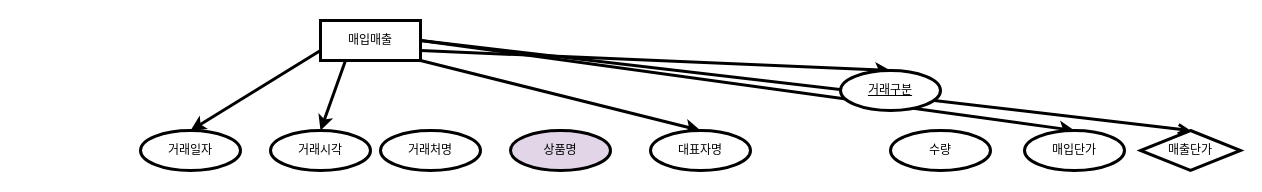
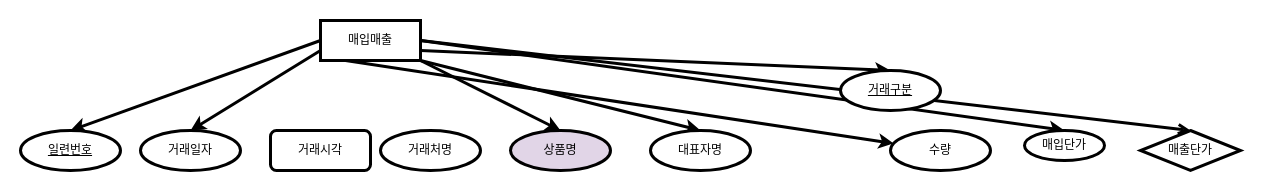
  <mxCell id="0" />
  <mxCell id="1" parent="0" />
+ <mxCell id="2" style="rounded=0;orthogonalLoop=1;jettySize=auto;html=1;exitX=0;exitY=0.5;exitDx=0;exitDy=0;entryX=0.5;entryY=0;entryDx=0;entryDy=0;strokeWidth=3;" edge="1" parent="1" source="10" target="11"><mxGeometry relative="1" as="geometry" /></mxCell>
  <mxCell id="3" style="rounded=0;orthogonalLoop=1;jettySize=auto;html=1;exitX=0;exitY=0.75;exitDx=0;exitDy=0;entryX=0.5;entryY=0;entryDx=0;entryDy=0;strokeWidth=3;" edge="1" parent="1" source="10" target="12"><mxGeometry relative="1" as="geometry" /></mxCell>
- <mxCell id="4" style="rounded=0;orthogonalLoop=1;jettySize=auto;html=1;exitX=0.25;exitY=1;exitDx=0;exitDy=0;entryX=0.5;entryY=0;entryDx=0;entryDy=0;strokeWidth=3;" edge="1" parent="1" source="10" target="14"><mxGeometry relative="1" as="geometry" /></mxCell>
+ <mxCell id="4" style="rounded=0;orthogonalLoop=1;jettySize=auto;html=1;exitX=0.25;exitY=1;exitDx=0;exitDy=0;strokeWidth=3;" edge="1" parent="1" source="10" target="18"><mxGeometry relative="1" as="geometry" /></mxCell>
+ <mxCell id="5" style="rounded=0;orthogonalLoop=1;jettySize=auto;html=1;exitX=1;exitY=1;exitDx=0;exitDy=0;entryX=0.5;entryY=0;entryDx=0;entryDy=0;strokeWidth=3;" edge="1" parent="1" source="10" target="15"><mxGeometry relative="1" as="geometry" /></mxCell>
  <mxCell id="6" style="rounded=0;orthogonalLoop=1;jettySize=auto;html=1;exitX=1;exitY=1;exitDx=0;exitDy=0;entryX=0.5;entryY=0;entryDx=0;entryDy=0;strokeWidth=3;" edge="1" parent="1" source="10" target="17"><mxGeometry relative="1" as="geometry" /></mxCell>
  <mxCell id="7" style="rounded=0;orthogonalLoop=1;jettySize=auto;html=1;exitX=1;exitY=0.75;exitDx=0;exitDy=0;entryX=0.5;entryY=0;entryDx=0;entryDy=0;strokeWidth=3;" edge="1" parent="1" source="10" target="13"><mxGeometry relative="1" as="geometry" /></mxCell>
  <mxCell id="8" style="rounded=0;orthogonalLoop=1;jettySize=auto;html=1;exitX=1;exitY=0.5;exitDx=0;exitDy=0;entryX=0.5;entryY=0;entryDx=0;entryDy=0;strokeWidth=3;" edge="1" parent="1" source="10" target="19"><mxGeometry relative="1" as="geometry" /></mxCell>
  <mxCell id="9" style="rounded=0;orthogonalLoop=1;jettySize=auto;html=1;exitX=1;exitY=0.5;exitDx=0;exitDy=0;entryX=0.5;entryY=0;entryDx=0;entryDy=0;strokeWidth=3;endArrow=open;" edge="1" parent="1" source="10" target="20"><mxGeometry relative="1" as="geometry" /></mxCell>
  <mxCell id="10" value="매입매출" style="whiteSpace=wrap;html=1;align=center;strokeWidth=3;" vertex="1" parent="1"><mxGeometry x="320" y="20" width="100" height="40" as="geometry" /></mxCell>
+ <mxCell id="11" value="일련번호&lt;br&gt;" style="ellipse;whiteSpace=wrap;html=1;align=center;fontStyle=4;strokeWidth=3;" vertex="1" parent="1"><mxGeometry x="20" y="130" width="100" height="40" as="geometry" /></mxCell>
  <mxCell id="12" value="거래일자&lt;br&gt;" style="ellipse;whiteSpace=wrap;html=1;align=center;strokeWidth=3;" vertex="1" parent="1"><mxGeometry x="140" y="130" width="100" height="40" as="geometry" /></mxCell>
  <mxCell id="13" value="거래구분" style="ellipse;whiteSpace=wrap;html=1;align=center;fontStyle=4;strokeWidth=3;" vertex="1" parent="1"><mxGeometry x="840" y="70" width="100" height="40" as="geometry" /></mxCell>
- <mxCell id="14" value="거래시각" style="ellipse;whiteSpace=wrap;html=1;align=center;strokeWidth=3;" vertex="1" parent="1"><mxGeometry x="270" y="130" width="100" height="40" as="geometry" /></mxCell>
+ <mxCell id="14" value="거래시각" style="whiteSpace=wrap;html=1;align=center;strokeWidth=3;rounded=1;" vertex="1" parent="1"><mxGeometry x="270" y="130" width="100" height="40" as="geometry" /></mxCell>
  <mxCell id="15" value="상품명" style="ellipse;whiteSpace=wrap;html=1;align=center;strokeWidth=3;fillColor=#e1d5e7;" vertex="1" parent="1"><mxGeometry x="510" y="130" width="100" height="40" as="geometry" /></mxCell>
  <mxCell id="16" value="거래처명&lt;br&gt;" style="ellipse;whiteSpace=wrap;html=1;align=center;strokeWidth=3;" vertex="1" parent="1"><mxGeometry x="380" y="130" width="100" height="40" as="geometry" /></mxCell>
  <mxCell id="17" value="대표자명" style="ellipse;whiteSpace=wrap;html=1;align=center;strokeWidth=3;" vertex="1" parent="1"><mxGeometry x="650" y="130" width="100" height="40" as="geometry" /></mxCell>
  <mxCell id="18" value="수량" style="ellipse;whiteSpace=wrap;html=1;align=center;strokeWidth=3;" vertex="1" parent="1"><mxGeometry x="890" y="130" width="100" height="40" as="geometry" /></mxCell>
- <mxCell id="19" value="매입단가" style="ellipse;whiteSpace=wrap;html=1;align=center;strokeWidth=3;" vertex="1" parent="1"><mxGeometry x="1024" y="130" width="100" height="40" as="geometry" /></mxCell>
+ <mxCell id="19" value="매입단가" style="ellipse;whiteSpace=wrap;html=1;align=center;strokeWidth=3;" vertex="1" parent="1"><mxGeometry x="1024" y="130" width="80" height="30" as="geometry" /></mxCell>
  <mxCell id="20" value="매출단가&lt;br&gt;" style="rhombus;whiteSpace=wrap;html=1;align=center;strokeWidth=3;" vertex="1" parent="1"><mxGeometry x="1140" y="130" width="100" height="40" as="geometry" /></mxCell>
